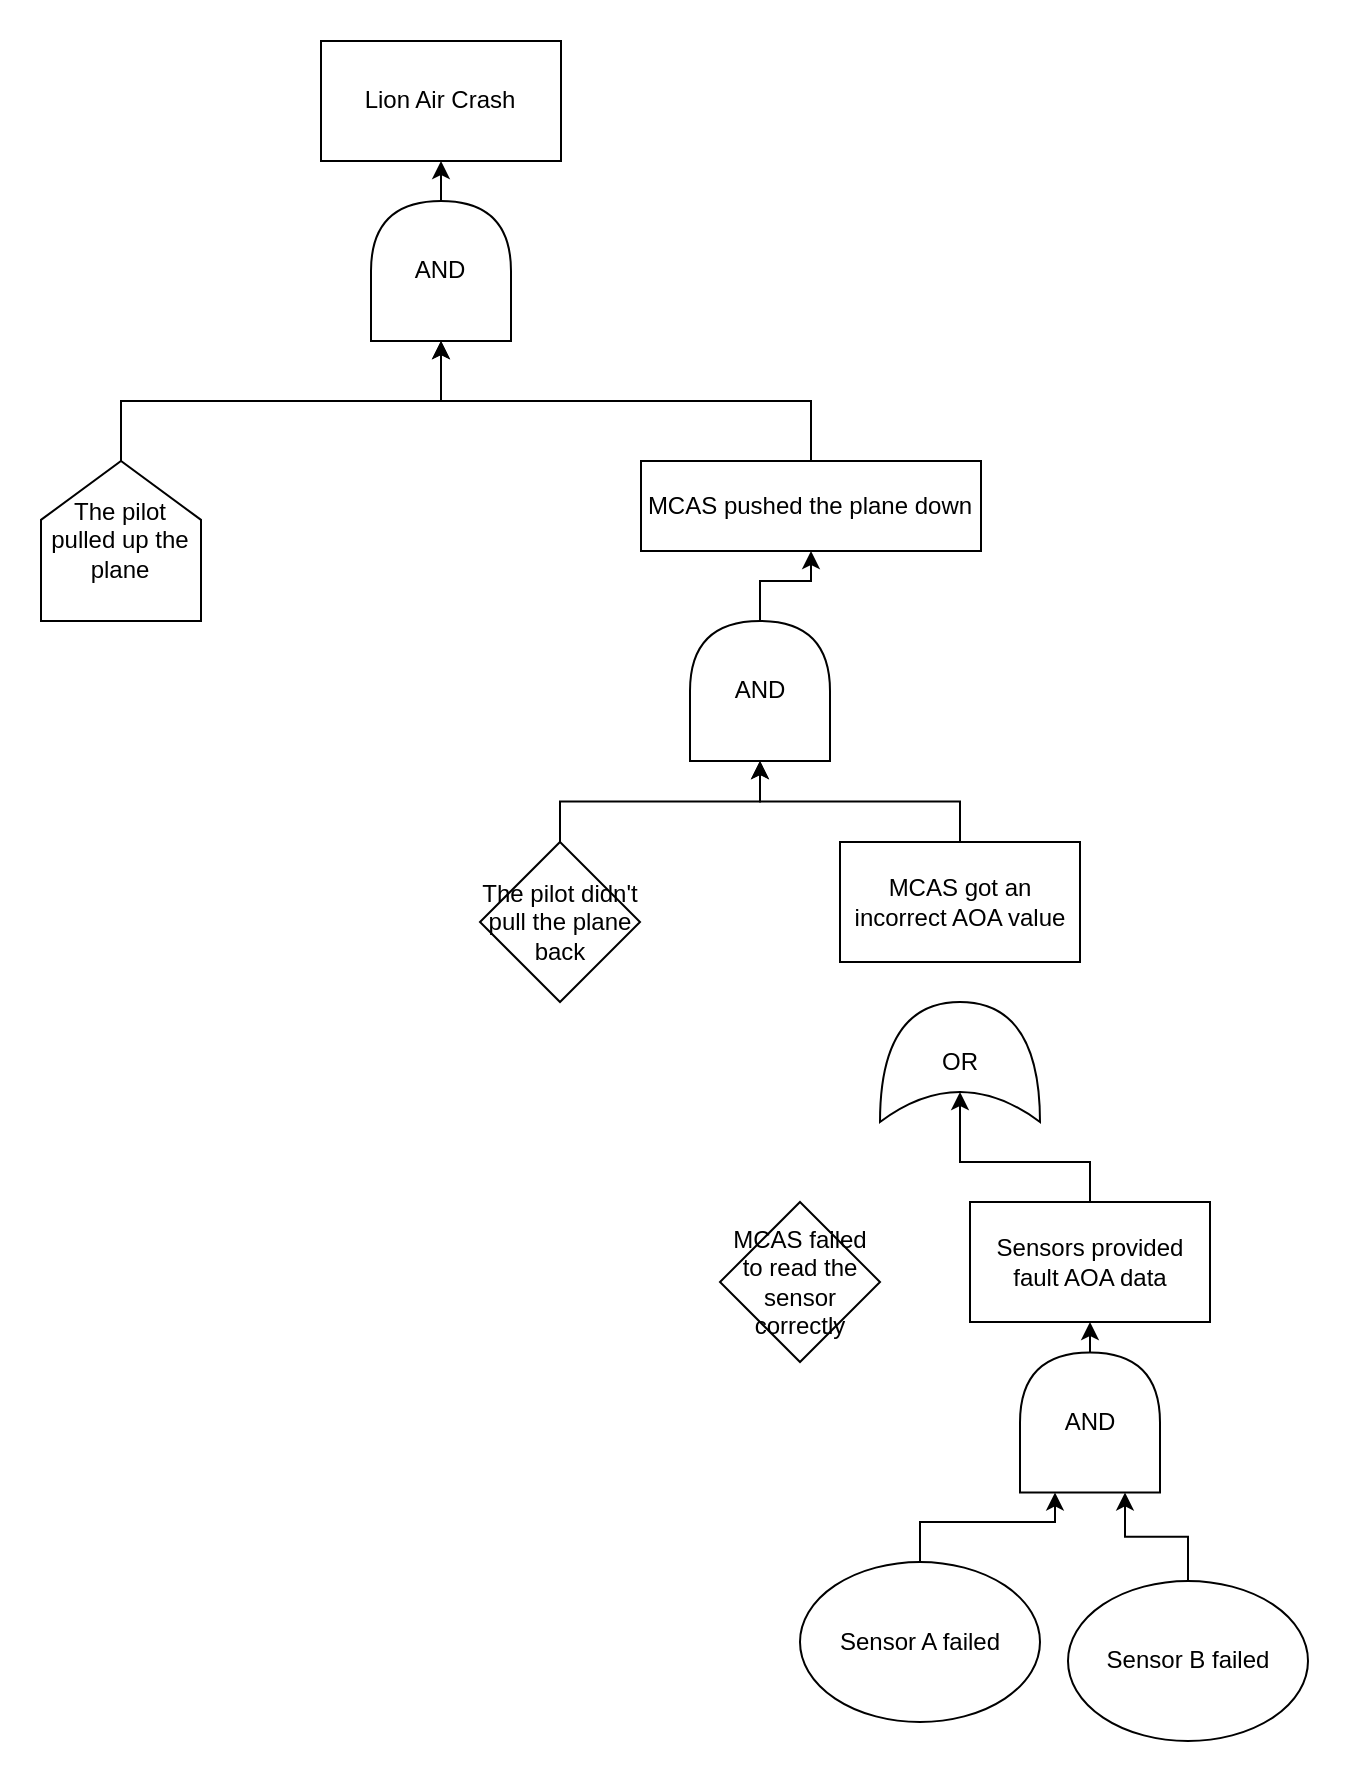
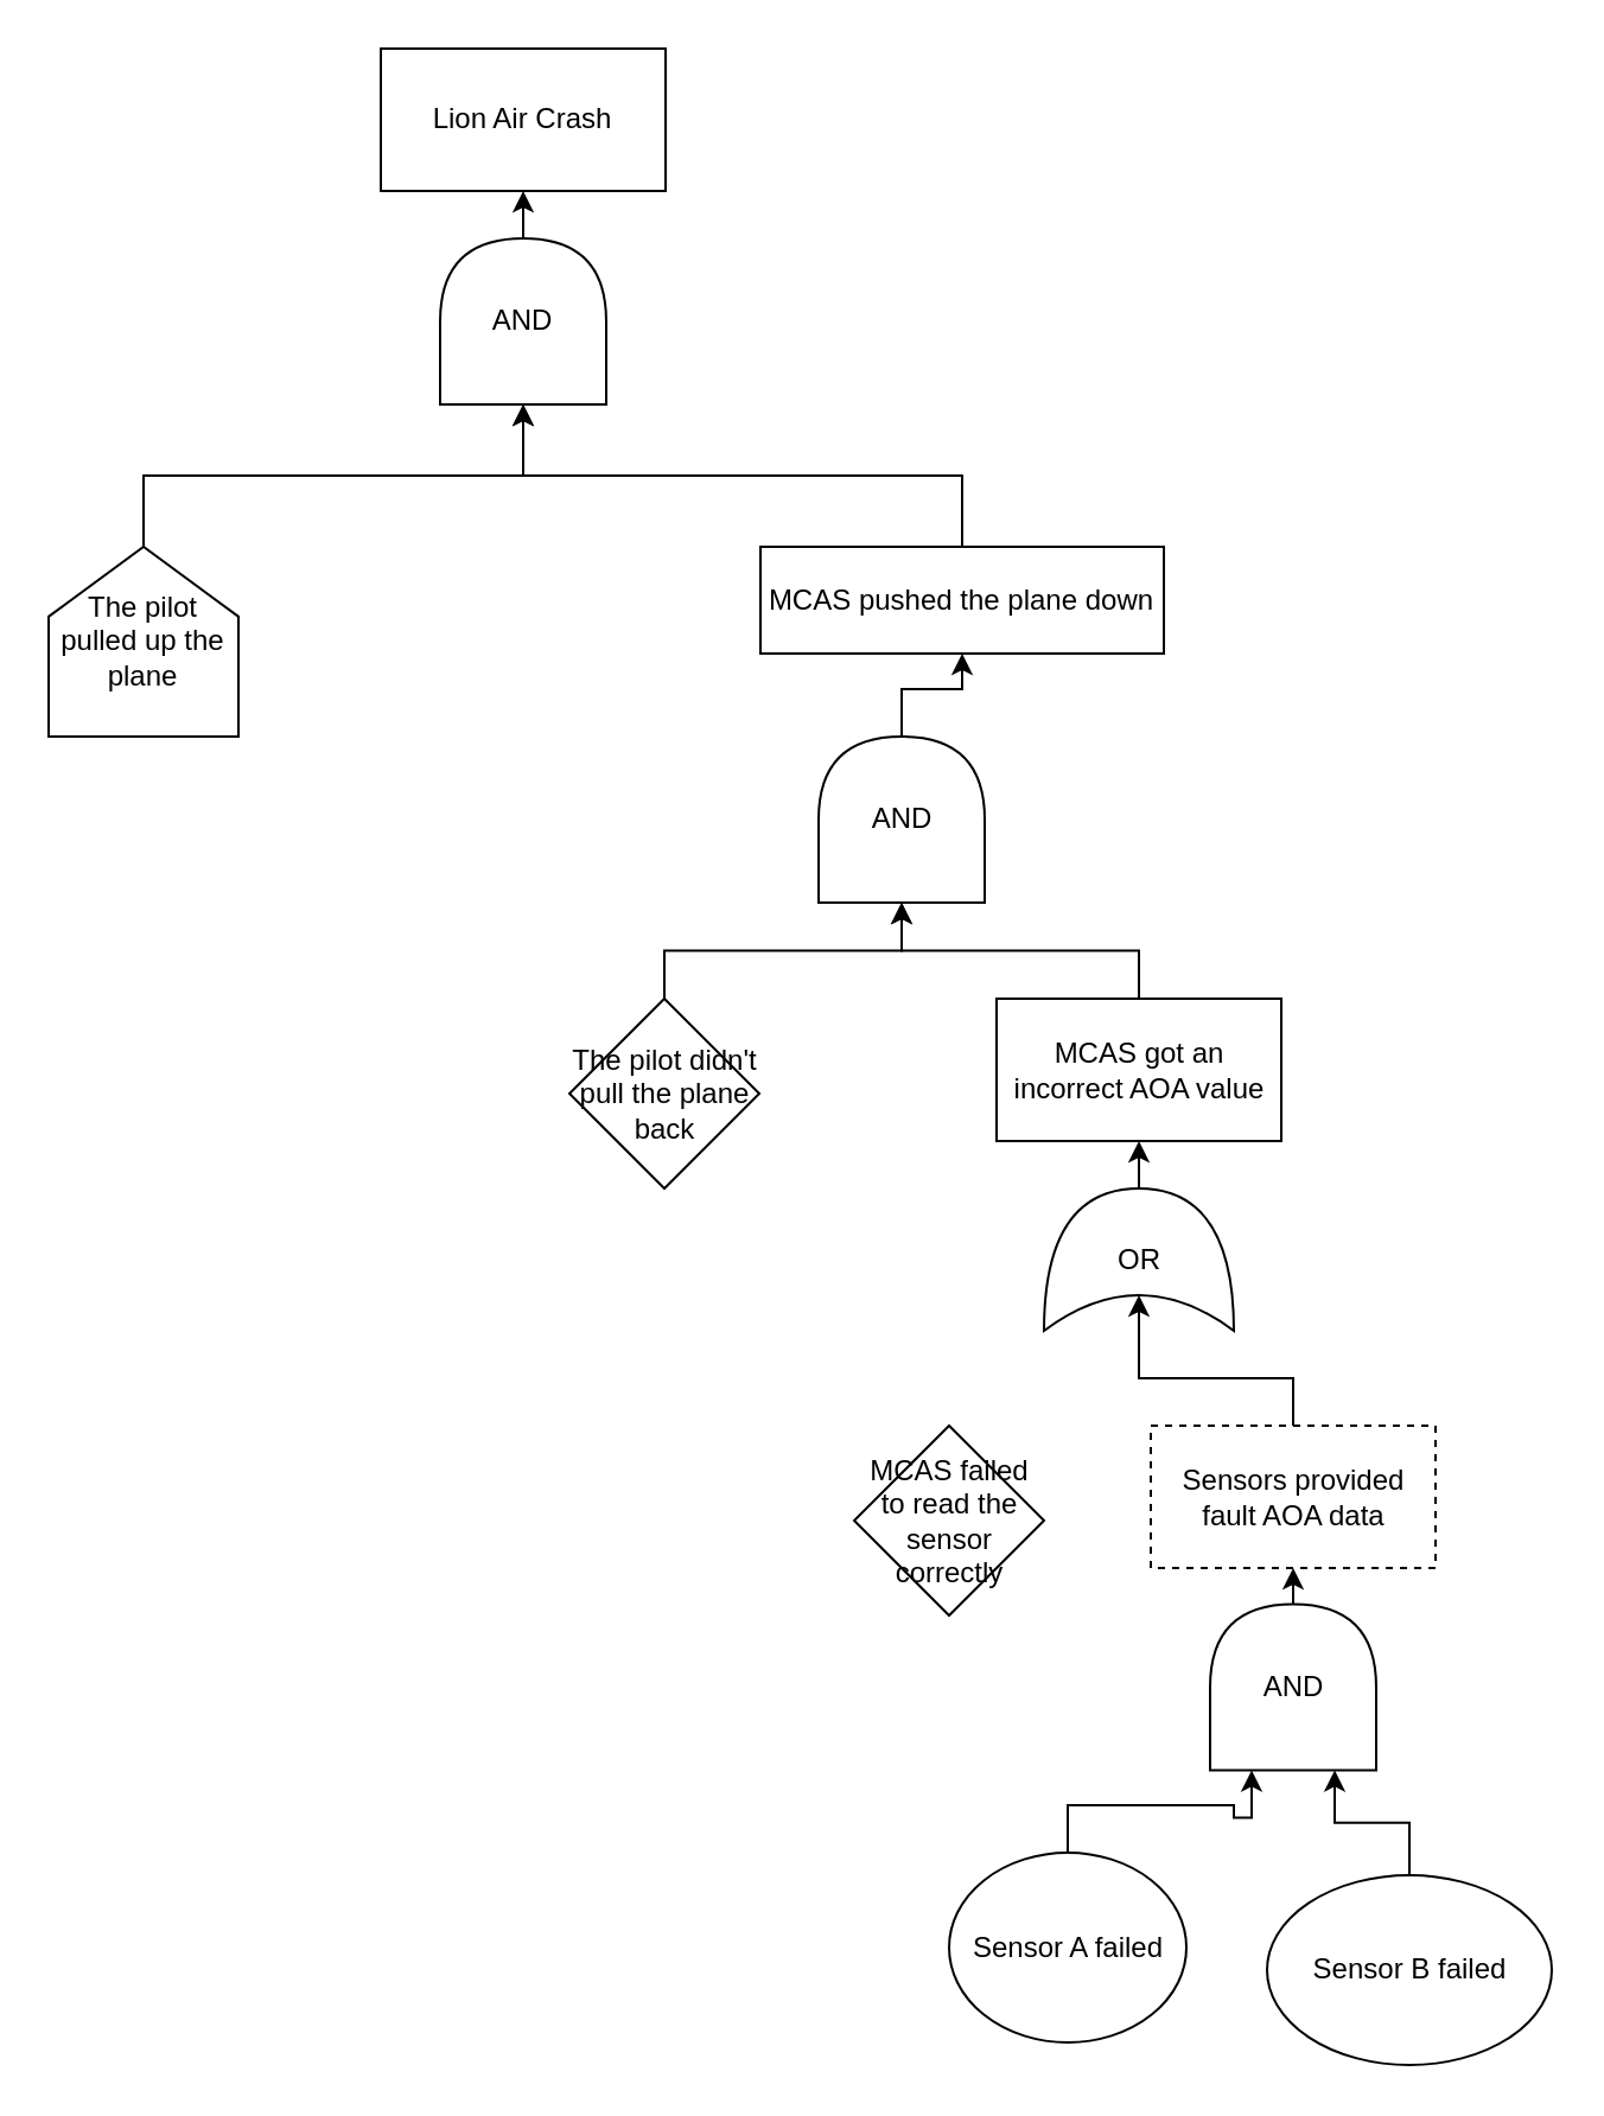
  <mxCell id="0" />
  <mxCell id="1" parent="0" />
  <mxCell id="2" value="Lion Air Crash" style="rounded=0;whiteSpace=wrap;html=1;" parent="1" vertex="1"><mxGeometry x="160" y="20" width="120" height="60" as="geometry" /></mxCell>
  <mxCell id="3" style="edgeStyle=orthogonalEdgeStyle;rounded=0;orthogonalLoop=1;jettySize=auto;html=1;exitX=0.5;exitY=0;exitDx=0;exitDy=0;entryX=0;entryY=0.5;entryDx=0;entryDy=0;" parent="1" source="4" target="8" edge="1"><mxGeometry relative="1" as="geometry" /></mxCell>
  <mxCell id="4" value="MCAS pushed the plane down" style="rounded=0;whiteSpace=wrap;html=1;" parent="1" vertex="1"><mxGeometry x="320" y="230" width="170" height="45" as="geometry" /></mxCell>
  <mxCell id="5" style="edgeStyle=orthogonalEdgeStyle;rounded=0;orthogonalLoop=1;jettySize=auto;html=1;exitX=0.5;exitY=1;exitDx=0;exitDy=0;" parent="1" source="6" target="8" edge="1"><mxGeometry relative="1" as="geometry" /></mxCell>
  <mxCell id="6" value="The pilot pulled up the plane" style="shape=offPageConnector;whiteSpace=wrap;html=1;rounded=0;shadow=0;comic=0;direction=west;size=0.368;" parent="1" vertex="1"><mxGeometry x="20" y="230" width="80" height="80" as="geometry" /></mxCell>
  <mxCell id="7" style="edgeStyle=orthogonalEdgeStyle;rounded=0;orthogonalLoop=1;jettySize=auto;html=1;exitX=1;exitY=0.5;exitDx=0;exitDy=0;entryX=0.5;entryY=1;entryDx=0;entryDy=0;" parent="1" source="8" target="2" edge="1"><mxGeometry relative="1" as="geometry" /></mxCell>
  <mxCell id="8" value="AND" style="shape=delay;whiteSpace=wrap;html=1;rounded=1;shadow=0;comic=0;direction=north;" parent="1" vertex="1"><mxGeometry x="185" y="100" width="70" height="70" as="geometry" /></mxCell>
  <mxCell id="9" style="edgeStyle=orthogonalEdgeStyle;rounded=0;orthogonalLoop=1;jettySize=auto;html=1;exitX=0.5;exitY=0;exitDx=0;exitDy=0;entryX=0;entryY=0.5;entryDx=0;entryDy=0;" parent="1" source="10" target="12" edge="1"><mxGeometry relative="1" as="geometry" /></mxCell>
  <mxCell id="10" value="MCAS got an incorrect AOA value" style="rounded=0;whiteSpace=wrap;html=1;" parent="1" vertex="1"><mxGeometry x="419.5" y="420.5" width="120" height="60" as="geometry" /></mxCell>
  <mxCell id="11" style="edgeStyle=orthogonalEdgeStyle;rounded=0;orthogonalLoop=1;jettySize=auto;html=1;exitX=1;exitY=0.5;exitDx=0;exitDy=0;entryX=0.5;entryY=1;entryDx=0;entryDy=0;" edge="1" parent="1" source="12" target="4"><mxGeometry relative="1" as="geometry" /></mxCell>
  <mxCell id="12" value="AND" style="shape=delay;whiteSpace=wrap;html=1;rounded=1;shadow=0;comic=0;direction=north;" parent="1" vertex="1"><mxGeometry x="344.5" y="310" width="70" height="70" as="geometry" /></mxCell>
  <mxCell id="13" value="MCAS failed to read the sensor correctly" style="rhombus;whiteSpace=wrap;html=1;rounded=0;shadow=0;comic=0;" parent="1" vertex="1"><mxGeometry x="359.5" y="600.5" width="80" height="80" as="geometry" /></mxCell>
+ <mxCell id="14" style="edgeStyle=orthogonalEdgeStyle;rounded=0;orthogonalLoop=1;jettySize=auto;html=1;exitX=1;exitY=0.5;exitDx=0;exitDy=0;exitPerimeter=0;entryX=0.5;entryY=1;entryDx=0;entryDy=0;" parent="1" source="15" target="10" edge="1"><mxGeometry relative="1" as="geometry" /></mxCell>
  <mxCell id="15" value="OR" style="shape=xor;whiteSpace=wrap;html=1;rounded=1;shadow=0;comic=0;direction=north;" parent="1" vertex="1"><mxGeometry x="439.5" y="500.5" width="80" height="60" as="geometry" /></mxCell>
  <mxCell id="16" style="edgeStyle=orthogonalEdgeStyle;rounded=0;orthogonalLoop=1;jettySize=auto;html=1;exitX=0.5;exitY=0;exitDx=0;exitDy=0;entryX=0.25;entryY=0.5;entryDx=0;entryDy=0;entryPerimeter=0;" parent="1" source="17" target="15" edge="1"><mxGeometry relative="1" as="geometry" /></mxCell>
- <mxCell id="17" value="Sensors provided fault AOA data" style="rounded=0;whiteSpace=wrap;html=1;shadow=0;comic=0;" parent="1" vertex="1"><mxGeometry x="484.5" y="600.5" width="120" height="60" as="geometry" /></mxCell>
+ <mxCell id="17" value="Sensors provided fault AOA data" style="rounded=0;whiteSpace=wrap;html=1;shadow=0;comic=0;dashed=1;" parent="1" vertex="1"><mxGeometry x="484.5" y="600.5" width="120" height="60" as="geometry" /></mxCell>
  <mxCell id="18" style="edgeStyle=orthogonalEdgeStyle;rounded=0;orthogonalLoop=1;jettySize=auto;html=1;exitX=0.5;exitY=0;exitDx=0;exitDy=0;entryX=0;entryY=0.25;entryDx=0;entryDy=0;" edge="1" parent="1" source="19" target="23"><mxGeometry relative="1" as="geometry" /></mxCell>
- <mxCell id="19" value="Sensor A failed" style="ellipse;whiteSpace=wrap;html=1;" parent="1" vertex="1"><mxGeometry x="399.5" y="780.5" width="120" height="80" as="geometry" /></mxCell>
+ <mxCell id="19" value="Sensor A failed" style="ellipse;whiteSpace=wrap;html=1;" parent="1" vertex="1"><mxGeometry x="399.5" y="780.5" width="100" height="80" as="geometry" /></mxCell>
  <mxCell id="20" style="edgeStyle=orthogonalEdgeStyle;rounded=0;orthogonalLoop=1;jettySize=auto;html=1;exitX=0.5;exitY=0;exitDx=0;exitDy=0;entryX=0;entryY=0.75;entryDx=0;entryDy=0;" edge="1" parent="1" source="21" target="23"><mxGeometry relative="1" as="geometry" /></mxCell>
  <mxCell id="21" value="Sensor B failed" style="ellipse;whiteSpace=wrap;html=1;" parent="1" vertex="1"><mxGeometry x="533.5" y="790" width="120" height="80" as="geometry" /></mxCell>
  <mxCell id="22" style="edgeStyle=orthogonalEdgeStyle;rounded=0;orthogonalLoop=1;jettySize=auto;html=1;exitX=1;exitY=0.5;exitDx=0;exitDy=0;entryX=0.5;entryY=1;entryDx=0;entryDy=0;" edge="1" parent="1" source="23" target="17"><mxGeometry relative="1" as="geometry" /></mxCell>
  <mxCell id="23" value="AND" style="shape=delay;whiteSpace=wrap;html=1;rounded=1;shadow=0;comic=0;direction=north;" vertex="1" parent="1"><mxGeometry x="509.5" y="675.7" width="70" height="70" as="geometry" /></mxCell>
  <mxCell id="24" style="edgeStyle=orthogonalEdgeStyle;rounded=0;orthogonalLoop=1;jettySize=auto;html=1;exitX=0.5;exitY=0;exitDx=0;exitDy=0;entryX=0;entryY=0.5;entryDx=0;entryDy=0;" edge="1" parent="1" source="25" target="12"><mxGeometry relative="1" as="geometry" /></mxCell>
  <mxCell id="25" value="The pilot didn't pull the plane back" style="rhombus;whiteSpace=wrap;html=1;" vertex="1" parent="1"><mxGeometry x="239.5" y="420.5" width="80" height="80" as="geometry" /></mxCell>
